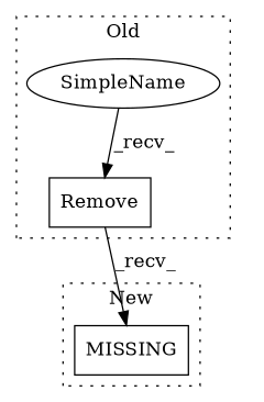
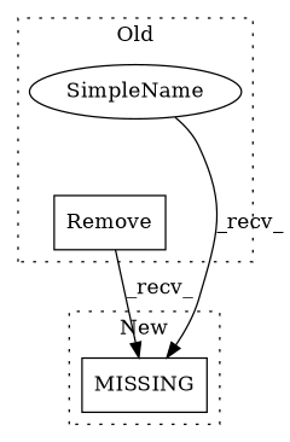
  digraph {
    node [a=32 shape=box]
    n1 [l="7,1" label=Remove s="4689,4726"]
    n2 [a=42 l=11 label=SimpleName s=4677 shape=ellipse]
    n3 [l="4659,1" label=MISSING s="-1,4688"]
    subgraph cluster_1 {
      label=Old
      style=dotted
      n1
      n2
    }
    subgraph cluster_2 {
      label=New
      style=dotted
      n3
    }
    n1 -> n3 [label=_recv_]
-   n2 -> n1 [label=_recv_]
+   n2 -> n3 [label=_recv_]
  }
